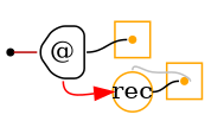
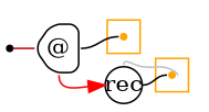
  digraph {
    labeldistance=0
    nodesep=.175
    rankdir=LR
    ranksep=.175
    node [color=orange fixedsize=true orientation=90 shape=point]
    edge [arrowhead=none arrowtail=none headport=w tailport=e]
    ndcluster_nd4
    ndcluster_nd60
    nd1 [color="" orientation=""]
    n4 [color="#000000" height=.4 label="@" shape=house style=rounded width=.4]
-   n5 [height=.3 label=rec shape=circle style=rounded width=.3 orientation=""]
+   n5 [color="#000000" height=.3 label=rec shape=circle style=rounded width=.3 orientation=""]
    subgraph cluster_1 {
      color=orange
      style=fill
      ndcluster_nd4
    }
    subgraph cluster_2 {
      color=orange
      style=fill
      ndcluster_nd60
    }
    nd1 -> n4 [color="#b70000"]
    n4 -> ndcluster_nd4
    n4 -> n5 [arrowhead=normal color=red tailport=s]
    n5 -> ndcluster_nd60 [color=grey dir=back headport=e tailport=n]
    n5 -> ndcluster_nd60
  }
